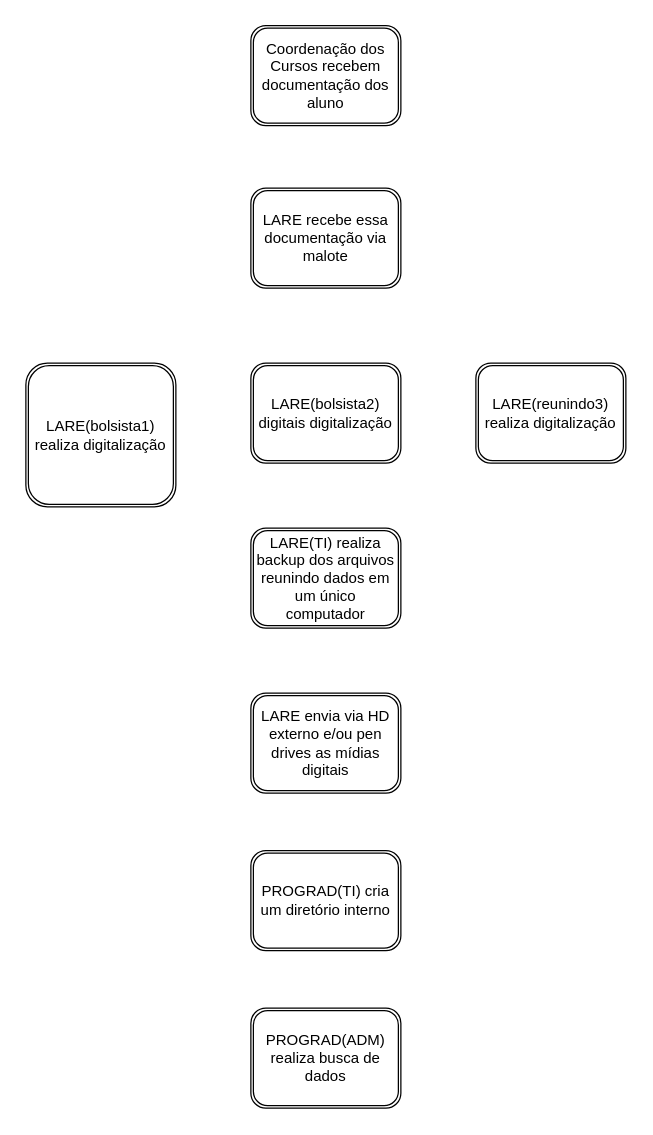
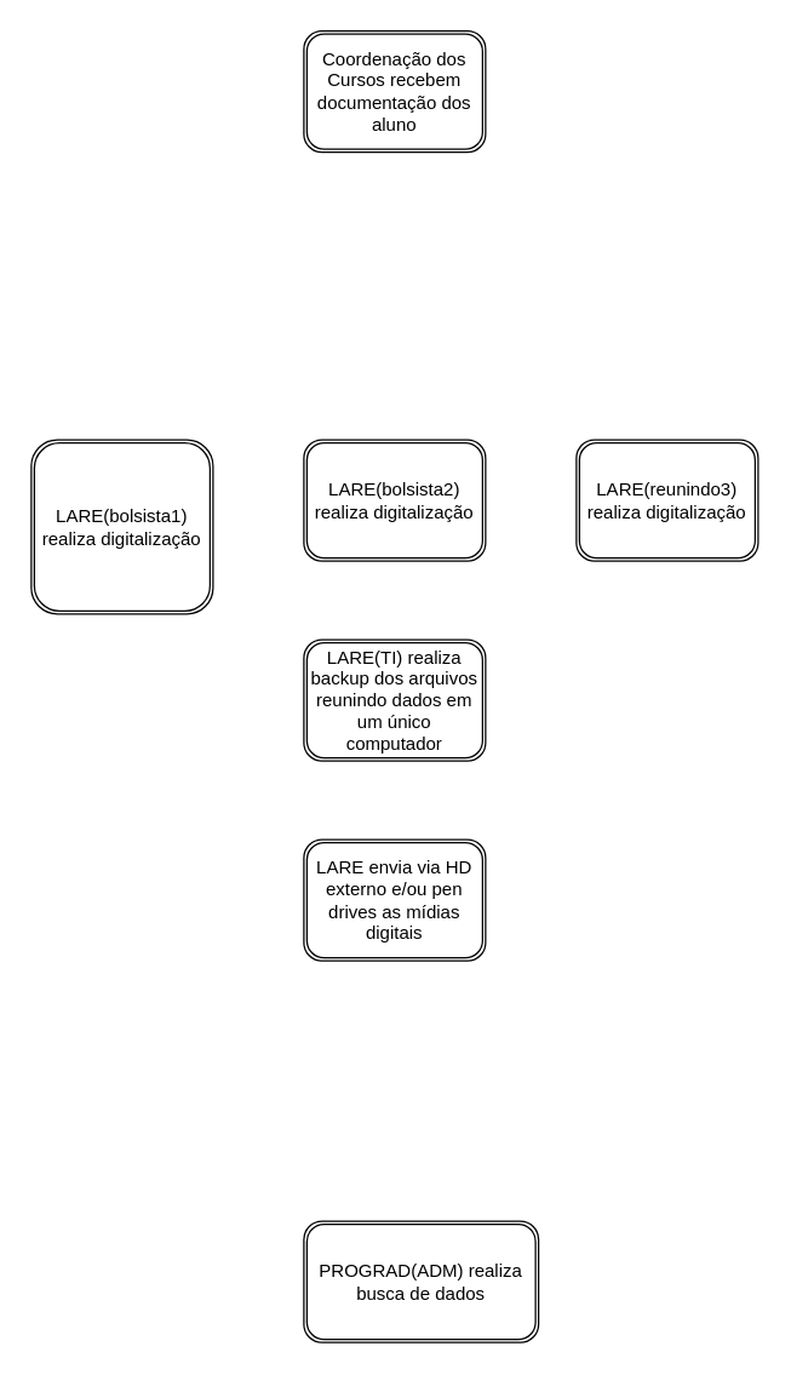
  <mxCell id="0" />
  <mxCell id="1" parent="0" />
  <mxCell id="2" value="Coordenação dos Cursos recebem documentação dos aluno" style="shape=ext;double=1;rounded=1;whiteSpace=wrap;html=1;" vertex="1" parent="1"><mxGeometry x="200" y="20" width="120" height="80" as="geometry" /></mxCell>
- <mxCell id="3" value="LARE recebe essa documentação via malote" style="shape=ext;double=1;rounded=1;whiteSpace=wrap;html=1;" vertex="1" parent="1"><mxGeometry x="200" y="150" width="120" height="80" as="geometry" /></mxCell>
  <mxCell id="4" value="&lt;div&gt;LARE(bolsista1)&lt;/div&gt;&lt;div&gt;realiza digitalização&lt;br&gt;&lt;/div&gt;" style="shape=ext;double=1;rounded=1;whiteSpace=wrap;html=1;" vertex="1" parent="1"><mxGeometry x="20" y="290" width="120" height="115" as="geometry" /></mxCell>
- <mxCell id="5" value="&lt;div&gt;LARE(bolsista2)&lt;/div&gt;&lt;div&gt;digitais digitalização&lt;br&gt;&lt;/div&gt;" style="shape=ext;double=1;rounded=1;whiteSpace=wrap;html=1;" vertex="1" parent="1"><mxGeometry x="200" y="290" width="120" height="80" as="geometry" /></mxCell>
+ <mxCell id="5" value="&lt;div&gt;LARE(bolsista2)&lt;/div&gt;&lt;div&gt;realiza digitalização&lt;br&gt;&lt;/div&gt;" style="shape=ext;double=1;rounded=1;whiteSpace=wrap;html=1;" vertex="1" parent="1"><mxGeometry x="200" y="290" width="120" height="80" as="geometry" /></mxCell>
  <mxCell id="6" value="&lt;div&gt;LARE(reunindo3)&lt;/div&gt;&lt;div&gt;realiza digitalização&lt;/div&gt;" style="shape=ext;double=1;rounded=1;whiteSpace=wrap;html=1;" vertex="1" parent="1"><mxGeometry x="380" y="290" width="120" height="80" as="geometry" /></mxCell>
  <mxCell id="7" value="LARE(TI) realiza backup dos arquivos reunindo dados em um único computador" style="shape=ext;double=1;rounded=1;whiteSpace=wrap;html=1;" vertex="1" parent="1"><mxGeometry x="200" y="422" width="120" height="80" as="geometry" /></mxCell>
  <mxCell id="8" value="LARE envia via HD externo e/ou pen drives as mídias digitais" style="shape=ext;double=1;rounded=1;whiteSpace=wrap;html=1;" vertex="1" parent="1"><mxGeometry x="200" y="554" width="120" height="80" as="geometry" /></mxCell>
- <mxCell id="9" value="PROGRAD(TI) cria um diretório interno" style="shape=ext;double=1;rounded=1;whiteSpace=wrap;html=1;" vertex="1" parent="1"><mxGeometry x="200" y="680" width="120" height="80" as="geometry" /></mxCell>
- <mxCell id="10" value="PROGRAD(ADM) realiza busca de dados" style="shape=ext;double=1;rounded=1;whiteSpace=wrap;html=1;" vertex="1" parent="1"><mxGeometry x="200" y="806" width="120" height="80" as="geometry" /></mxCell>
+ <mxCell id="10" value="PROGRAD(ADM) realiza busca de dados" style="shape=ext;double=1;rounded=1;whiteSpace=wrap;html=1;" vertex="1" parent="1"><mxGeometry x="200" y="806" width="155" height="80" as="geometry" /></mxCell>
